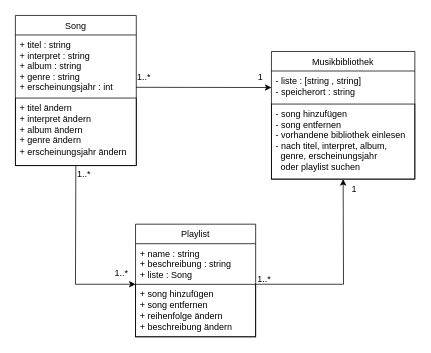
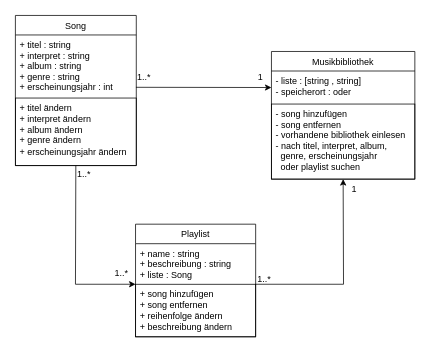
  <mxCell id="0" />
  <mxCell id="1" parent="0" />
  <mxCell id="2" style="edgeStyle=none;rounded=0;orthogonalLoop=1;jettySize=auto;html=1;entryX=0;entryY=0.5;entryDx=0;entryDy=0;exitX=0.239;exitY=0.924;exitDx=0;exitDy=0;exitPerimeter=0;" edge="1" parent="1" source="14" target="10"><mxGeometry relative="1" as="geometry" /></mxCell>
  <mxCell id="3" value="Song" style="swimlane;fontStyle=0;align=center;verticalAlign=top;childLayout=stackLayout;horizontal=1;startSize=26;horizontalStack=0;resizeParent=1;resizeLast=0;collapsible=1;marginBottom=0;rounded=0;shadow=0;strokeWidth=1;" parent="1" vertex="1"><mxGeometry x="20" y="20" width="161" height="200" as="geometry"><mxRectangle x="130" y="380" width="160" height="26" as="alternateBounds" /></mxGeometry></mxCell>
  <mxCell id="4" value="+ titel : string&#10;+ interpret : string&#10;+ album : string&#10;+ genre : string&#10;+ erscheinungsjahr : int&#10;" style="text;align=left;verticalAlign=top;spacingLeft=4;spacingRight=4;overflow=hidden;rotatable=0;points=[[0,0.5],[1,0.5]];portConstraint=eastwest;" parent="3" vertex="1"><mxGeometry y="26" width="161" height="84" as="geometry" /></mxCell>
  <mxCell id="5" value="+ titel ändern&lt;br&gt;+ interpret ändern&lt;br&gt;+ album ändern&lt;br&gt;+ genre ändern&lt;br&gt;+ erscheinungsjahr ändern" style="rounded=0;whiteSpace=wrap;html=1;verticalAlign=top;align=left;spacingLeft=4;fillColor=none;" vertex="1" parent="3"><mxGeometry y="110" width="161" height="90" as="geometry" /></mxCell>
  <mxCell id="6" value="Playlist" style="swimlane;fontStyle=0;align=center;verticalAlign=top;childLayout=stackLayout;horizontal=1;startSize=26;horizontalStack=0;resizeParent=1;resizeLast=0;collapsible=1;marginBottom=0;rounded=0;shadow=0;strokeWidth=1;" parent="1" vertex="1"><mxGeometry x="180" y="298" width="160" height="150" as="geometry"><mxRectangle x="340" y="380" width="170" height="26" as="alternateBounds" /></mxGeometry></mxCell>
  <mxCell id="7" value="+ name : string&#10;+ beschreibung : string&#10;+ liste : Song&#10;" style="text;align=left;verticalAlign=top;spacingLeft=4;spacingRight=4;overflow=hidden;rotatable=0;points=[[0,0.5],[1,0.5]];portConstraint=eastwest;" parent="6" vertex="1"><mxGeometry y="26" width="160" height="54" as="geometry" /></mxCell>
  <mxCell id="8" value="+ song hinzufügen&lt;br&gt;+ song entfernen&lt;br&gt;+ reihenfolge ändern&lt;br&gt;+ beschreibung ändern" style="rounded=0;whiteSpace=wrap;html=1;fillColor=none;align=left;spacingLeft=4;verticalAlign=top;" vertex="1" parent="6"><mxGeometry y="80" width="160" height="70" as="geometry" /></mxCell>
  <mxCell id="9" value="Musikbibliothek" style="swimlane;fontStyle=0;align=center;verticalAlign=top;childLayout=stackLayout;horizontal=1;startSize=26;horizontalStack=0;resizeParent=1;resizeLast=0;collapsible=1;marginBottom=0;rounded=0;shadow=0;strokeWidth=1;fillColor=none;" parent="1" vertex="1"><mxGeometry x="361" y="68" width="191" height="170" as="geometry"><mxRectangle x="550" y="140" width="160" height="26" as="alternateBounds" /></mxGeometry></mxCell>
- <mxCell id="10" value="- liste : [string , string]&#10;- speicherort : string" style="text;align=left;verticalAlign=top;spacingLeft=4;spacingRight=4;overflow=hidden;rotatable=0;points=[[0,0.5],[1,0.5]];portConstraint=eastwest;shadow=1;" parent="9" vertex="1"><mxGeometry y="26" width="191" height="44" as="geometry" /></mxCell>
+ <mxCell id="10" value="- liste : [string , string]&#10;- speicherort : oder" style="text;align=left;verticalAlign=top;spacingLeft=4;spacingRight=4;overflow=hidden;rotatable=0;points=[[0,0.5],[1,0.5]];portConstraint=eastwest;shadow=1;" parent="9" vertex="1"><mxGeometry y="26" width="191" height="44" as="geometry" /></mxCell>
  <mxCell id="11" value="- song hinzufügen&#10;- song entfernen&#10;- vorhandene bibliothek einlesen&#10;- nach titel, interpret, album, &#10;  genre, erscheinungsjahr&#10;  oder playlist suchen " style="rounded=0;fillColor=none;verticalAlign=top;align=left;spacingLeft=4;" vertex="1" parent="9"><mxGeometry y="70" width="191" height="100" as="geometry" /></mxCell>
  <mxCell id="12" style="edgeStyle=none;rounded=0;orthogonalLoop=1;jettySize=auto;html=1;exitX=0.5;exitY=1;exitDx=0;exitDy=0;entryX=0;entryY=0;entryDx=0;entryDy=0;" edge="1" parent="1" source="5" target="8"><mxGeometry relative="1" as="geometry"><mxPoint x="100" y="378" as="targetPoint" /><Array as="points"><mxPoint x="100" y="378" /></Array></mxGeometry></mxCell>
  <mxCell id="13" value="1" style="text;html=1;align=center;verticalAlign=middle;resizable=0;points=[];autosize=1;strokeColor=none;fillColor=none;" vertex="1" parent="1"><mxGeometry x="331" y="88" width="30" height="30" as="geometry" /></mxCell>
  <mxCell id="14" value="1..*" style="text;html=1;align=center;verticalAlign=middle;resizable=0;points=[];autosize=1;strokeColor=none;fillColor=none;" vertex="1" parent="1"><mxGeometry x="171" y="88" width="40" height="30" as="geometry" /></mxCell>
  <mxCell id="15" value="1..*" style="text;html=1;align=center;verticalAlign=middle;resizable=0;points=[];autosize=1;strokeColor=none;fillColor=none;" vertex="1" parent="1"><mxGeometry x="91" y="216" width="40" height="30" as="geometry" /></mxCell>
  <mxCell id="16" value="1..*" style="text;html=1;align=center;verticalAlign=middle;resizable=0;points=[];autosize=1;strokeColor=none;fillColor=none;" vertex="1" parent="1"><mxGeometry x="141" y="348" width="40" height="30" as="geometry" /></mxCell>
  <mxCell id="17" style="edgeStyle=none;rounded=0;orthogonalLoop=1;jettySize=auto;html=1;exitX=1;exitY=0;exitDx=0;exitDy=0;entryX=0.5;entryY=1;entryDx=0;entryDy=0;" edge="1" parent="1" source="8" target="11"><mxGeometry relative="1" as="geometry"><Array as="points"><mxPoint x="457" y="378" /></Array></mxGeometry></mxCell>
  <mxCell id="18" value="1" style="text;html=1;align=center;verticalAlign=middle;resizable=0;points=[];autosize=1;strokeColor=none;fillColor=none;" vertex="1" parent="1"><mxGeometry x="456" y="236" width="30" height="30" as="geometry" /></mxCell>
  <mxCell id="19" value="1..*" style="text;html=1;align=center;verticalAlign=middle;resizable=0;points=[];autosize=1;strokeColor=none;fillColor=none;" vertex="1" parent="1"><mxGeometry x="331" y="356" width="40" height="30" as="geometry" /></mxCell>
